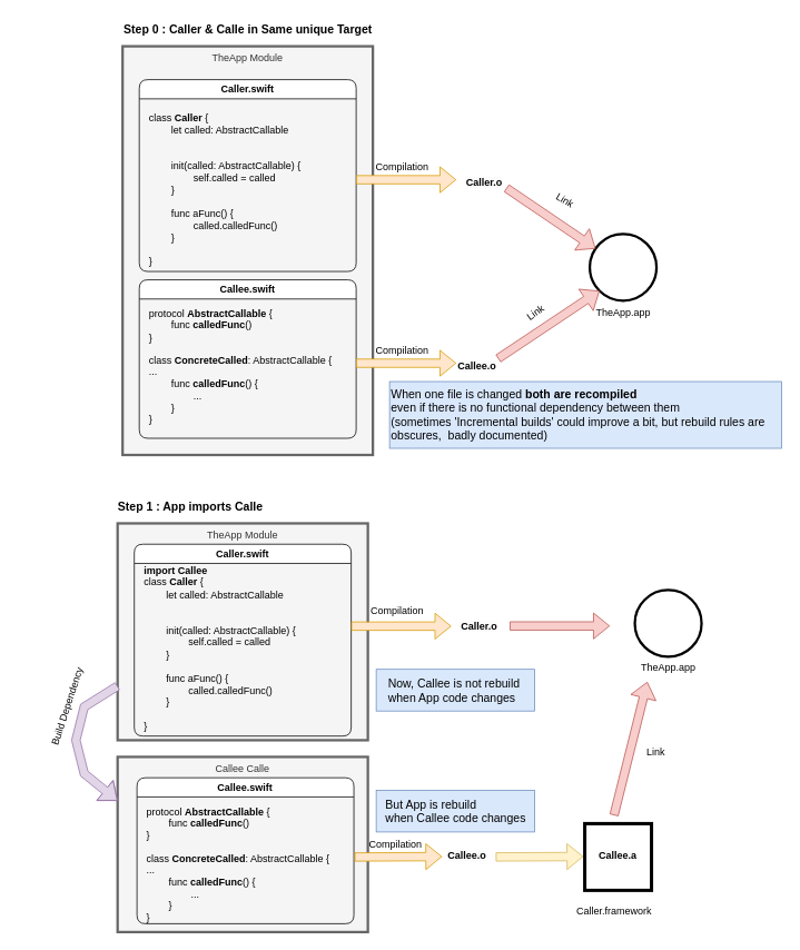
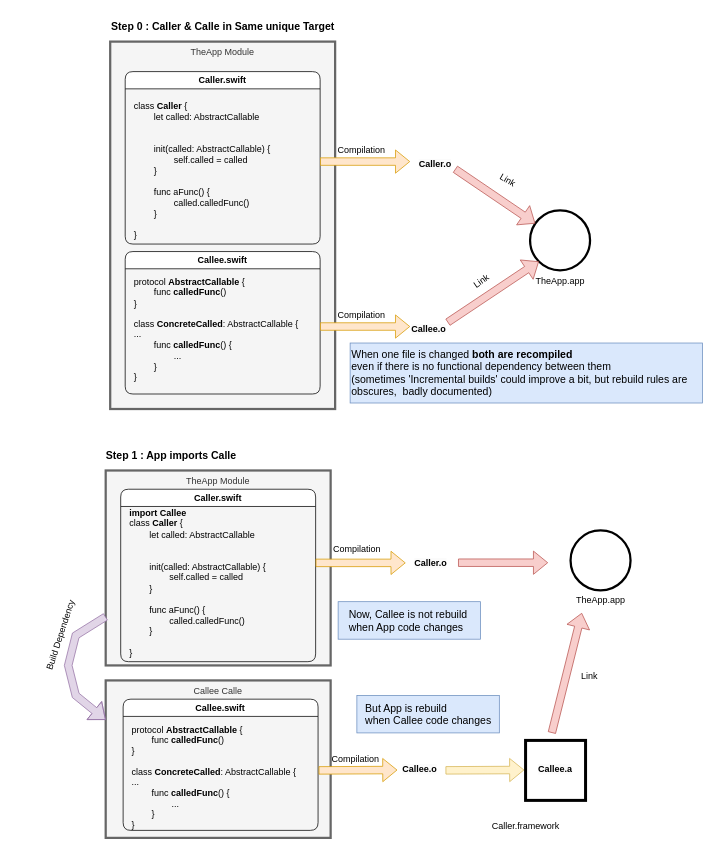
  <mxCell id="0" />
  <mxCell id="1" parent="0" />
  <mxCell id="2" value="TheApp Module" style="rounded=0;whiteSpace=wrap;html=1;strokeWidth=3;verticalAlign=top;fillColor=#f5f5f5;fontColor=#333333;strokeColor=#666666;" parent="1" vertex="1"><mxGeometry x="146" y="55" width="300" height="490" as="geometry" /></mxCell>
  <mxCell id="3" value="Caller.swift" style="swimlane;whiteSpace=wrap;html=1;rounded=1;" parent="1" vertex="1"><mxGeometry x="166" y="95" width="260" height="230" as="geometry" /></mxCell>
  <mxCell id="4" value="&lt;br&gt;class &lt;b&gt;Caller&lt;/b&gt; {&lt;br&gt;&lt;span style=&quot;&quot;&gt;&#09;&lt;span style=&quot;white-space: pre;&quot;&gt;&#09;&lt;/span&gt;let called: AbstractCallable&lt;br&gt;&lt;br&gt;&lt;/span&gt;&lt;br&gt;&lt;span style=&quot;&quot;&gt;&#09;&lt;span style=&quot;white-space: pre;&quot;&gt;&#09;&lt;/span&gt;init(called: &lt;/span&gt;&lt;span style=&quot;&quot;&gt;AbstractCallable) {&lt;br&gt;&lt;span style=&quot;white-space: pre;&quot;&gt;&#09;&lt;span style=&quot;white-space: pre;&quot;&gt;&#09;self.called = called&lt;/span&gt;&lt;/span&gt;&lt;br&gt;&lt;/span&gt;&lt;span style=&quot;white-space: pre;&quot;&gt;&#09;}&lt;br&gt;&lt;/span&gt;&lt;br&gt;&lt;span style=&quot;white-space: pre;&quot;&gt;&#09;func aFunc() {&lt;br&gt;&lt;span style=&quot;white-space: pre;&quot;&gt;&#09;&lt;span style=&quot;white-space: pre;&quot;&gt;&#09;called.calledFunc()&lt;/span&gt;&lt;/span&gt;&lt;br&gt;&lt;/span&gt;&lt;span style=&quot;white-space: pre;&quot;&gt;&#09;&lt;/span&gt;}&lt;br&gt;&lt;br&gt;}" style="text;html=1;align=left;verticalAlign=middle;resizable=0;points=[];autosize=1;strokeColor=none;fillColor=none;" parent="3" vertex="1"><mxGeometry x="10" y="20" width="200" height="210" as="geometry" /></mxCell>
  <mxCell id="5" value="Callee.swift" style="swimlane;whiteSpace=wrap;html=1;rounded=1;startSize=23;" parent="1" vertex="1"><mxGeometry x="166" y="335" width="260" height="190" as="geometry" /></mxCell>
  <mxCell id="6" value="&lt;br&gt;class &lt;b&gt;ConcreteCalled&lt;/b&gt;: AbstractCallable {&lt;br&gt;...&lt;br&gt;&lt;span style=&quot;white-space: pre;&quot;&gt;&#09;&lt;/span&gt;func &lt;b&gt;calledFunc&lt;/b&gt;() {&lt;br&gt;&lt;span style=&quot;white-space: pre;&quot;&gt;&#09;&lt;span style=&quot;white-space: pre;&quot;&gt;&#09;&lt;/span&gt;&lt;/span&gt;...&lt;br&gt;&lt;span style=&quot;white-space: pre;&quot;&gt;&#09;&lt;/span&gt;}&lt;br&gt;}" style="text;html=1;align=left;verticalAlign=middle;resizable=0;points=[];autosize=1;strokeColor=none;fillColor=none;" parent="5" vertex="1"><mxGeometry x="10" y="70" width="240" height="110" as="geometry" /></mxCell>
  <mxCell id="7" value="protocol &lt;b&gt;AbstractCallable&lt;/b&gt;&amp;nbsp;{&lt;br&gt;&amp;nbsp;&lt;span style=&quot;white-space: pre;&quot;&gt;&#09;&lt;/span&gt;func &lt;b&gt;calledFunc&lt;/b&gt;()&lt;br&gt;}" style="text;html=1;align=left;verticalAlign=middle;resizable=0;points=[];autosize=1;strokeColor=none;fillColor=none;" parent="5" vertex="1"><mxGeometry x="10" y="25" width="170" height="60" as="geometry" /></mxCell>
  <mxCell id="8" value="" style="shape=flexArrow;endArrow=classic;html=1;rounded=0;fillColor=#ffe6cc;strokeColor=#d79b00;" parent="1" edge="1"><mxGeometry width="50" height="50" relative="1" as="geometry"><mxPoint x="426" y="215" as="sourcePoint" /><mxPoint x="546" y="215" as="targetPoint" /></mxGeometry></mxCell>
  <mxCell id="9" value="&lt;span style=&quot;caret-color: rgb(0, 0, 0); color: rgb(0, 0, 0); font-family: Helvetica; font-size: 12px; font-style: normal; font-variant-caps: normal; font-weight: 700; letter-spacing: normal; text-align: center; text-indent: 0px; text-transform: none; word-spacing: 0px; -webkit-text-stroke-width: 0px; background-color: rgb(251, 251, 251); text-decoration: none; float: none; display: inline !important;&quot;&gt;Caller.o&lt;/span&gt;" style="text;whiteSpace=wrap;html=1;" parent="1" vertex="1"><mxGeometry x="556" y="205" width="60" height="20" as="geometry" /></mxCell>
  <mxCell id="10" value="&lt;span style=&quot;caret-color: rgb(0, 0, 0); color: rgb(0, 0, 0); font-family: Helvetica; font-size: 12px; font-style: normal; font-variant-caps: normal; font-weight: 700; letter-spacing: normal; text-align: center; text-indent: 0px; text-transform: none; word-spacing: 0px; -webkit-text-stroke-width: 0px; background-color: rgb(251, 251, 251); text-decoration: none; float: none; display: inline !important;&quot;&gt;Callee.o&lt;/span&gt;" style="text;whiteSpace=wrap;html=1;" parent="1" vertex="1"><mxGeometry x="546" y="425" width="100" height="40" as="geometry" /></mxCell>
  <mxCell id="11" value="" style="shape=flexArrow;endArrow=classic;html=1;rounded=0;fillColor=#ffe6cc;strokeColor=#d79b00;" parent="1" edge="1"><mxGeometry width="50" height="50" relative="1" as="geometry"><mxPoint x="426" y="435" as="sourcePoint" /><mxPoint x="546" y="435" as="targetPoint" /></mxGeometry></mxCell>
  <mxCell id="12" value="Compilation" style="text;html=1;align=center;verticalAlign=middle;resizable=0;points=[];autosize=1;strokeColor=none;fillColor=none;" parent="1" vertex="1"><mxGeometry x="436" y="405" width="90" height="30" as="geometry" /></mxCell>
  <mxCell id="13" value="" style="ellipse;whiteSpace=wrap;html=1;aspect=fixed;rounded=1;strokeWidth=3;" parent="1" vertex="1"><mxGeometry x="706" y="280" width="80" height="80" as="geometry" /></mxCell>
  <mxCell id="14" value="TheApp.app" style="text;html=1;align=center;verticalAlign=middle;resizable=0;points=[];autosize=1;strokeColor=none;fillColor=none;" parent="1" vertex="1"><mxGeometry x="701" y="360" width="90" height="30" as="geometry" /></mxCell>
  <mxCell id="15" value="" style="shape=flexArrow;endArrow=classic;html=1;rounded=0;fillColor=#f8cecc;strokeColor=#b85450;" parent="1" target="13" edge="1"><mxGeometry width="50" height="50" relative="1" as="geometry"><mxPoint x="606" y="225" as="sourcePoint" /><mxPoint x="726" y="225" as="targetPoint" /></mxGeometry></mxCell>
  <mxCell id="16" value="" style="shape=flexArrow;endArrow=classic;html=1;rounded=0;entryX=0;entryY=1;entryDx=0;entryDy=0;fillColor=#f8cecc;strokeColor=#b85450;" parent="1" target="13" edge="1"><mxGeometry width="50" height="50" relative="1" as="geometry"><mxPoint x="596" y="429.5" as="sourcePoint" /><mxPoint x="716" y="429.5" as="targetPoint" /></mxGeometry></mxCell>
  <mxCell id="17" value="Compilation" style="text;html=1;align=center;verticalAlign=middle;resizable=0;points=[];autosize=1;strokeColor=none;fillColor=none;" parent="1" vertex="1"><mxGeometry x="436" y="185" width="90" height="30" as="geometry" /></mxCell>
  <mxCell id="18" value="Link" style="text;html=1;align=center;verticalAlign=middle;resizable=0;points=[];autosize=1;strokeColor=none;fillColor=none;rotation=30;" parent="1" vertex="1"><mxGeometry x="651" y="225" width="50" height="30" as="geometry" /></mxCell>
  <mxCell id="19" value="Link" style="text;html=1;align=center;verticalAlign=middle;resizable=0;points=[];autosize=1;strokeColor=none;fillColor=none;rotation=-35;" parent="1" vertex="1"><mxGeometry x="616" y="360" width="50" height="30" as="geometry" /></mxCell>
  <mxCell id="20" value="TheApp Module" style="rounded=0;whiteSpace=wrap;html=1;strokeWidth=3;verticalAlign=top;fillColor=#f5f5f5;fontColor=#333333;strokeColor=#666666;" vertex="1" parent="1"><mxGeometry x="140" y="627" width="300" height="260" as="geometry" /></mxCell>
  <mxCell id="21" value="&lt;b&gt;&lt;font style=&quot;font-size: 14px;&quot;&gt;Step 0 : Caller &amp;amp; Calle in Same unique Target&lt;/font&gt;&lt;/b&gt;" style="text;html=1;align=center;verticalAlign=middle;resizable=0;points=[];autosize=1;strokeColor=none;fillColor=none;" vertex="1" parent="1"><mxGeometry x="136" y="20" width="320" height="30" as="geometry" /></mxCell>
  <mxCell id="22" value="&lt;b&gt;&lt;font style=&quot;font-size: 14px;&quot;&gt;Step 1 : App imports Calle&lt;/font&gt;&lt;/b&gt;" style="text;html=1;align=center;verticalAlign=middle;resizable=0;points=[];autosize=1;strokeColor=none;fillColor=none;" vertex="1" parent="1"><mxGeometry x="127" y="592" width="200" height="30" as="geometry" /></mxCell>
  <mxCell id="23" value="Caller.swift" style="swimlane;whiteSpace=wrap;html=1;rounded=1;" vertex="1" parent="1"><mxGeometry x="160" y="652" width="260" height="230" as="geometry" /></mxCell>
  <mxCell id="24" value="&lt;b&gt;import Callee&lt;br&gt;&lt;/b&gt;class &lt;b&gt;Caller&lt;/b&gt; {&lt;br&gt;&lt;span style=&quot;&quot;&gt;&#09;&lt;span style=&quot;white-space: pre;&quot;&gt;&#09;&lt;/span&gt;let called: AbstractCallable&lt;br&gt;&lt;br&gt;&lt;/span&gt;&lt;br&gt;&lt;span style=&quot;&quot;&gt;&#09;&lt;span style=&quot;white-space: pre;&quot;&gt;&#09;&lt;/span&gt;init(called: &lt;/span&gt;&lt;span style=&quot;&quot;&gt;AbstractCallable) {&lt;br&gt;&lt;span style=&quot;white-space: pre;&quot;&gt;&#09;&lt;span style=&quot;white-space: pre;&quot;&gt;&#09;self.called = called&lt;/span&gt;&lt;/span&gt;&lt;br&gt;&lt;/span&gt;&lt;span style=&quot;white-space: pre;&quot;&gt;&#09;}&lt;br&gt;&lt;/span&gt;&lt;br&gt;&lt;span style=&quot;white-space: pre;&quot;&gt;&#09;func aFunc() {&lt;br&gt;&lt;span style=&quot;white-space: pre;&quot;&gt;&#09;&lt;span style=&quot;white-space: pre;&quot;&gt;&#09;called.calledFunc()&lt;/span&gt;&lt;/span&gt;&lt;br&gt;&lt;/span&gt;&lt;span style=&quot;white-space: pre;&quot;&gt;&#09;&lt;/span&gt;}&lt;br&gt;&lt;br&gt;}" style="text;html=1;align=left;verticalAlign=middle;resizable=0;points=[];autosize=1;strokeColor=none;fillColor=none;" vertex="1" parent="23"><mxGeometry x="10" y="20" width="200" height="210" as="geometry" /></mxCell>
  <mxCell id="25" value="Callee Calle" style="rounded=0;whiteSpace=wrap;html=1;strokeWidth=3;verticalAlign=top;fillColor=#f5f5f5;fontColor=#333333;strokeColor=#666666;" vertex="1" parent="1"><mxGeometry x="140" y="907" width="300" height="210" as="geometry" /></mxCell>
  <mxCell id="26" value="" style="shape=flexArrow;endArrow=classic;html=1;rounded=0;fontSize=14;entryX=0;entryY=0.25;entryDx=0;entryDy=0;exitX=0;exitY=0.75;exitDx=0;exitDy=0;fillColor=#e1d5e7;strokeColor=#9673a6;" edge="1" parent="1" source="20" target="25"><mxGeometry width="50" height="50" relative="1" as="geometry"><mxPoint x="50" y="917" as="sourcePoint" /><mxPoint x="100" y="867" as="targetPoint" /><Array as="points"><mxPoint x="100" y="847" /><mxPoint x="90" y="887" /><mxPoint x="100" y="927" /></Array></mxGeometry></mxCell>
  <mxCell id="27" value="Callee.swift" style="swimlane;whiteSpace=wrap;html=1;rounded=1;startSize=23;" vertex="1" parent="1"><mxGeometry x="163.25" y="932" width="260" height="175" as="geometry" /></mxCell>
  <mxCell id="28" value="&lt;br&gt;class &lt;b&gt;ConcreteCalled&lt;/b&gt;: AbstractCallable {&lt;br&gt;...&lt;br&gt;&lt;span style=&quot;white-space: pre;&quot;&gt;&#09;&lt;/span&gt;func &lt;b&gt;calledFunc&lt;/b&gt;() {&lt;br&gt;&lt;span style=&quot;white-space: pre;&quot;&gt;&#09;&lt;span style=&quot;white-space: pre;&quot;&gt;&#09;&lt;/span&gt;&lt;/span&gt;...&lt;br&gt;&lt;span style=&quot;white-space: pre;&quot;&gt;&#09;&lt;/span&gt;}&lt;br&gt;}" style="text;html=1;align=left;verticalAlign=middle;resizable=0;points=[];autosize=1;strokeColor=none;fillColor=none;" vertex="1" parent="27"><mxGeometry x="10" y="70" width="240" height="110" as="geometry" /></mxCell>
  <mxCell id="29" value="protocol &lt;b&gt;AbstractCallable&lt;/b&gt;&amp;nbsp;{&lt;br&gt;&amp;nbsp;&lt;span style=&quot;white-space: pre;&quot;&gt;&#09;&lt;/span&gt;func &lt;b&gt;calledFunc&lt;/b&gt;()&lt;br&gt;}" style="text;html=1;align=left;verticalAlign=middle;resizable=0;points=[];autosize=1;strokeColor=none;fillColor=none;" vertex="1" parent="27"><mxGeometry x="10" y="25" width="170" height="60" as="geometry" /></mxCell>
  <mxCell id="30" value="Build Dependency" style="text;html=1;align=center;verticalAlign=middle;resizable=0;points=[];autosize=1;strokeColor=none;fillColor=none;rotation=-72;" vertex="1" parent="1"><mxGeometry x="20" y="832" width="120" height="30" as="geometry" /></mxCell>
  <mxCell id="31" value="When one file is changed&amp;nbsp;&lt;b&gt;both are recompiled&lt;/b&gt;&lt;br&gt;even if there is no functional dependency between them&lt;br&gt;(sometimes 'Incremental builds' could improve a bit, but rebuild rules are&lt;br&gt;obscures, &amp;nbsp;badly documented)&amp;nbsp;" style="text;html=1;align=left;verticalAlign=middle;resizable=0;points=[];autosize=1;strokeColor=#6c8ebf;fillColor=#dae8fc;fontSize=14;" vertex="1" parent="1"><mxGeometry x="466" y="457" width="470" height="80" as="geometry" /></mxCell>
  <mxCell id="32" value="&lt;span style=&quot;caret-color: rgb(0, 0, 0); color: rgb(0, 0, 0); font-family: Helvetica; font-size: 12px; font-style: normal; font-variant-caps: normal; font-weight: 700; letter-spacing: normal; text-align: center; text-indent: 0px; text-transform: none; word-spacing: 0px; -webkit-text-stroke-width: 0px; background-color: rgb(251, 251, 251); text-decoration: none; float: none; display: inline !important;&quot;&gt;Caller.o&lt;/span&gt;" style="text;whiteSpace=wrap;html=1;" vertex="1" parent="1"><mxGeometry x="550" y="737" width="60" height="20" as="geometry" /></mxCell>
  <mxCell id="33" value="Compilation" style="text;html=1;align=center;verticalAlign=middle;resizable=0;points=[];autosize=1;strokeColor=none;fillColor=none;" vertex="1" parent="1"><mxGeometry x="430" y="717" width="90" height="30" as="geometry" /></mxCell>
  <mxCell id="34" value="" style="shape=flexArrow;endArrow=classic;html=1;rounded=0;fillColor=#ffe6cc;strokeColor=#d79b00;" edge="1" parent="1"><mxGeometry width="50" height="50" relative="1" as="geometry"><mxPoint x="420" y="750.23" as="sourcePoint" /><mxPoint x="540" y="750.23" as="targetPoint" /></mxGeometry></mxCell>
  <mxCell id="35" value="" style="ellipse;whiteSpace=wrap;html=1;aspect=fixed;rounded=1;strokeWidth=3;" vertex="1" parent="1"><mxGeometry x="760" y="707" width="80" height="80" as="geometry" /></mxCell>
  <mxCell id="36" value="" style="whiteSpace=wrap;html=1;aspect=fixed;fontSize=14;strokeWidth=4;" vertex="1" parent="1"><mxGeometry x="700" y="987" width="80" height="80" as="geometry" /></mxCell>
  <mxCell id="37" value="TheApp.app" style="text;html=1;align=center;verticalAlign=middle;resizable=0;points=[];autosize=1;strokeColor=none;fillColor=none;" vertex="1" parent="1"><mxGeometry x="755" y="785" width="90" height="30" as="geometry" /></mxCell>
- <mxCell id="38" value="Caller.framework" style="text;html=1;align=center;verticalAlign=middle;resizable=0;points=[];autosize=1;strokeColor=none;fillColor=none;" vertex="1" parent="1"><mxGeometry x="680" y="1077" width="110" height="30" as="geometry" /></mxCell>
+ <mxCell id="38" value="Caller.framework" style="text;html=1;align=center;verticalAlign=middle;resizable=0;points=[];autosize=1;strokeColor=none;fillColor=none;" vertex="1" parent="1"><mxGeometry x="645" y="1087" width="110" height="30" as="geometry" /></mxCell>
  <mxCell id="39" value="&lt;span style=&quot;caret-color: rgb(0, 0, 0); color: rgb(0, 0, 0); font-family: Helvetica; font-size: 12px; font-style: normal; font-variant-caps: normal; font-weight: 700; letter-spacing: normal; text-align: center; text-indent: 0px; text-transform: none; word-spacing: 0px; -webkit-text-stroke-width: 0px; background-color: rgb(251, 251, 251); text-decoration: none; float: none; display: inline !important;&quot;&gt;Callee.o&lt;/span&gt;" style="text;whiteSpace=wrap;html=1;" vertex="1" parent="1"><mxGeometry x="534" y="1012" width="60" height="20" as="geometry" /></mxCell>
  <mxCell id="40" value="&lt;span style=&quot;caret-color: rgb(0, 0, 0); color: rgb(0, 0, 0); font-family: Helvetica; font-size: 12px; font-style: normal; font-variant-caps: normal; font-weight: 700; letter-spacing: normal; text-align: center; text-indent: 0px; text-transform: none; word-spacing: 0px; -webkit-text-stroke-width: 0px; background-color: rgb(251, 251, 251); text-decoration: none; float: none; display: inline !important;&quot;&gt;Callee.a&lt;/span&gt;" style="text;whiteSpace=wrap;html=1;" vertex="1" parent="1"><mxGeometry x="715" y="1012" width="60" height="20" as="geometry" /></mxCell>
  <mxCell id="41" value="Compilation" style="text;html=1;align=center;verticalAlign=middle;resizable=0;points=[];autosize=1;strokeColor=none;fillColor=none;" vertex="1" parent="1"><mxGeometry x="428.25" y="997" width="90" height="30" as="geometry" /></mxCell>
  <mxCell id="42" value="" style="shape=flexArrow;endArrow=classic;html=1;rounded=0;fillColor=#f8cecc;strokeColor=#b85450;" edge="1" parent="1"><mxGeometry width="50" height="50" relative="1" as="geometry"><mxPoint x="610" y="750" as="sourcePoint" /><mxPoint x="730" y="750" as="targetPoint" /></mxGeometry></mxCell>
  <mxCell id="43" value="" style="shape=flexArrow;endArrow=classic;html=1;rounded=0;fillColor=#ffe6cc;strokeColor=#d79b00;" edge="1" parent="1"><mxGeometry width="50" height="50" relative="1" as="geometry"><mxPoint x="424" y="1027" as="sourcePoint" /><mxPoint x="529" y="1026.5" as="targetPoint" /></mxGeometry></mxCell>
  <mxCell id="44" value="" style="shape=flexArrow;endArrow=classic;html=1;rounded=0;fillColor=#f8cecc;strokeColor=#b85450;" edge="1" parent="1"><mxGeometry width="50" height="50" relative="1" as="geometry"><mxPoint x="735" y="977" as="sourcePoint" /><mxPoint x="775" y="817" as="targetPoint" /></mxGeometry></mxCell>
  <mxCell id="45" value="Link" style="text;html=1;align=center;verticalAlign=middle;resizable=0;points=[];autosize=1;strokeColor=none;fillColor=none;" vertex="1" parent="1"><mxGeometry x="760" y="887" width="50" height="30" as="geometry" /></mxCell>
  <mxCell id="46" value="&lt;div style=&quot;text-align: left;&quot;&gt;Now, Callee is not rebuild&amp;nbsp;&lt;/div&gt;&lt;div style=&quot;text-align: left;&quot;&gt;when App code changes&lt;/div&gt;" style="text;html=1;align=center;verticalAlign=middle;resizable=0;points=[];autosize=1;strokeColor=#6c8ebf;fillColor=#dae8fc;fontSize=14;" vertex="1" parent="1"><mxGeometry x="450" y="802" width="190" height="50" as="geometry" /></mxCell>
- <mxCell id="47" value="&lt;div style=&quot;text-align: left;&quot;&gt;But App is rebuild&amp;nbsp;&lt;/div&gt;&lt;div style=&quot;text-align: left;&quot;&gt;when Callee code changes&lt;/div&gt;" style="text;html=1;align=center;verticalAlign=middle;resizable=0;points=[];autosize=1;strokeColor=#6c8ebf;fillColor=#dae8fc;fontSize=14;" vertex="1" parent="1"><mxGeometry x="450" y="947" width="190" height="50" as="geometry" /></mxCell>
+ <mxCell id="47" value="&lt;div style=&quot;text-align: left;&quot;&gt;But App is rebuild&amp;nbsp;&lt;/div&gt;&lt;div style=&quot;text-align: left;&quot;&gt;when Callee code changes&lt;/div&gt;" style="text;html=1;align=center;verticalAlign=middle;resizable=0;points=[];autosize=1;strokeColor=#6c8ebf;fillColor=#dae8fc;fontSize=14;" vertex="1" parent="1"><mxGeometry x="475" y="927" width="190" height="50" as="geometry" /></mxCell>
  <mxCell id="48" value="" style="shape=flexArrow;endArrow=classic;html=1;rounded=0;fillColor=#fff2cc;strokeColor=#d6b656;" edge="1" parent="1"><mxGeometry width="50" height="50" relative="1" as="geometry"><mxPoint x="593.25" y="1026.93" as="sourcePoint" /><mxPoint x="698.25" y="1026.43" as="targetPoint" /></mxGeometry></mxCell>
